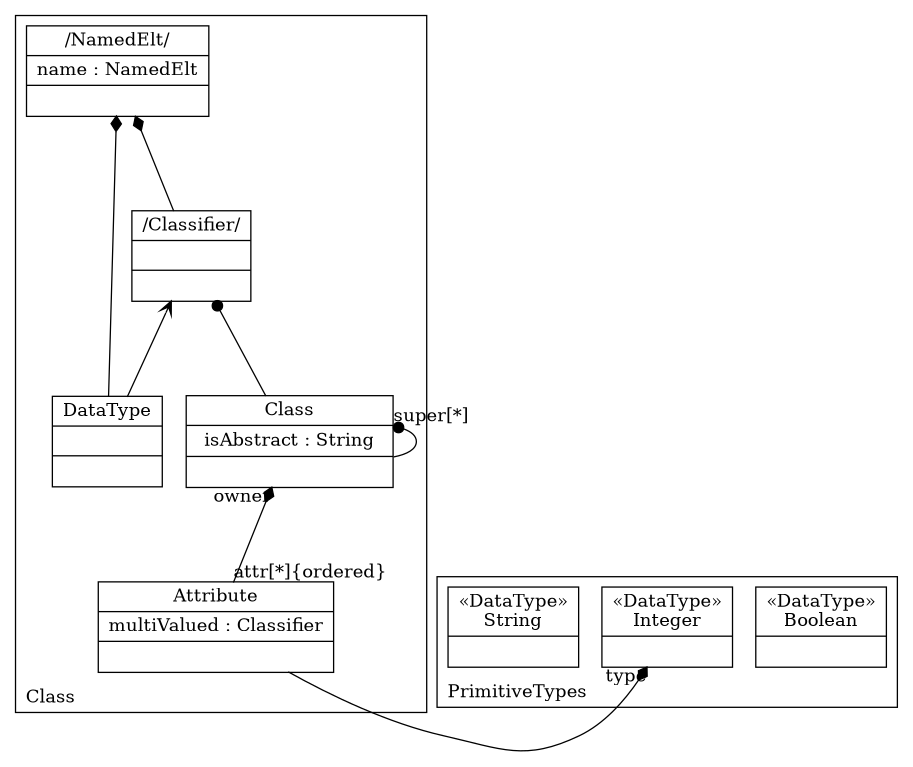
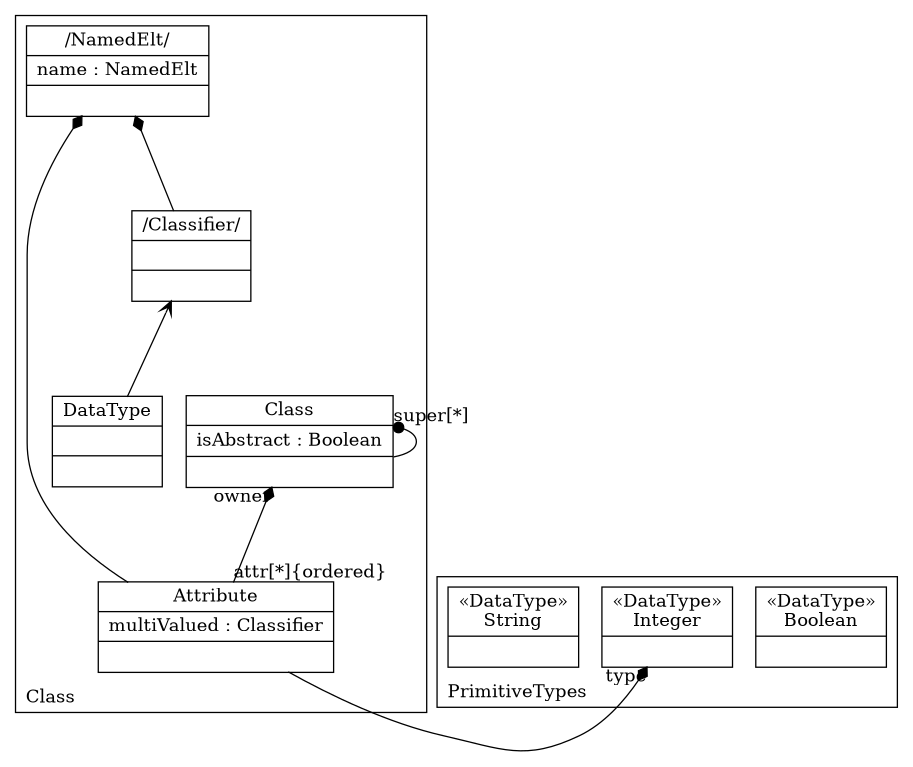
  digraph {
    compound=true
    labeljust=l
    labelloc=t
    nodeSep=0.75
    rankdir=BT
    node [shape=record]
    edge [arrowhead=diamond constraint=true group=Classifier minlen=2]
    n1 [label="{/NamedElt/|name : NamedElt| }"]
    n2 [label="{/Classifier/| | }"]
    n3 [label="{DataType| | }"]
-   n4 [label="{Class|isAbstract : String| }"]
+   n4 [label="{Class|isAbstract : Boolean| }"]
    n5 [label="{Attribute|multiValued : Classifier| }"]
    n6 [label="{&#171;DataType&#187;\nBoolean|}"]
    n7 [label="{&#171;DataType&#187;\nInteger|}"]
    n8 [label="{&#171;DataType&#187;\nString|}"]
    subgraph cluster_1 {
      color=black
      label=Class
      n1
      n2
      n3
      n4
      n5
    }
    subgraph cluster_2 {
      color=black
      label=PrimitiveTypes
      n6
      n7
      n8
    }
    n2 -> n1 [group=NamedElt]
    n3 -> n2 [arrowhead=vee]
-   n4 -> n2 [arrowhead=dot]
    n4 -> n4 [arrowhead=dot arrowtail=none constraint=false group=Class headlabel="super[*]"]
-   n3 -> n1 [group=NamedElt]
+   n5 -> n1 [group=NamedElt]
    n5 -> n4 [arrowtail=none group=Class headlabel=owner taillabel="attr[*]{ordered}"]
    n5 -> n7 [arrowtail=none constraint=false headlabel=type]
  }
